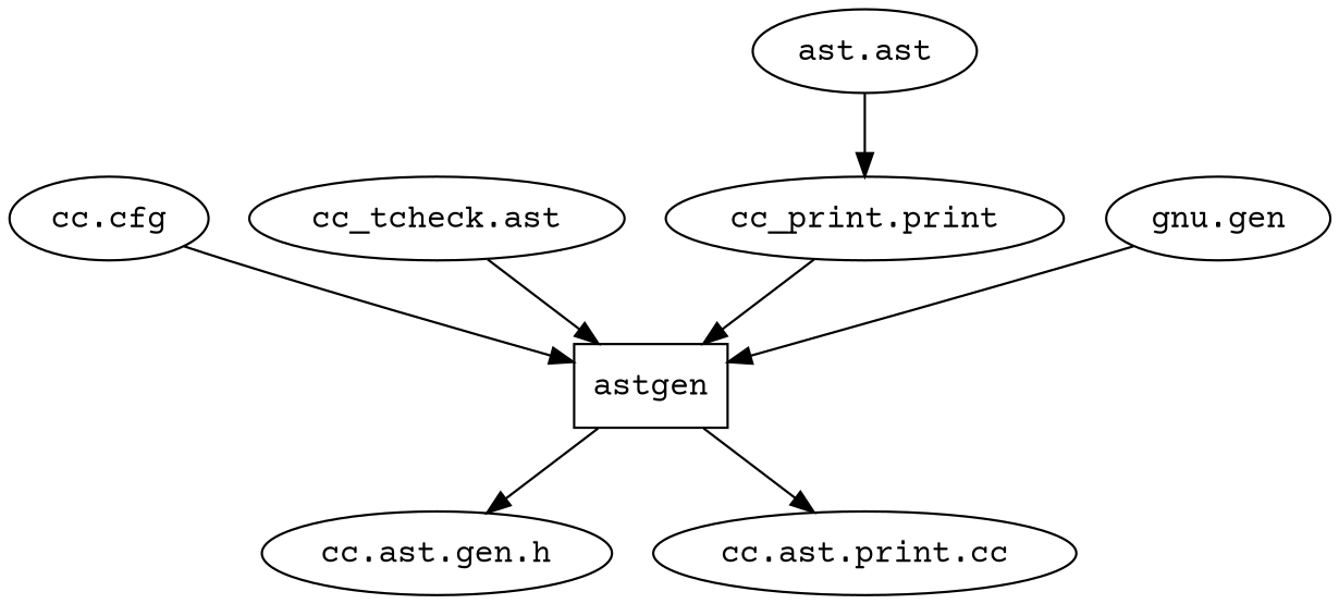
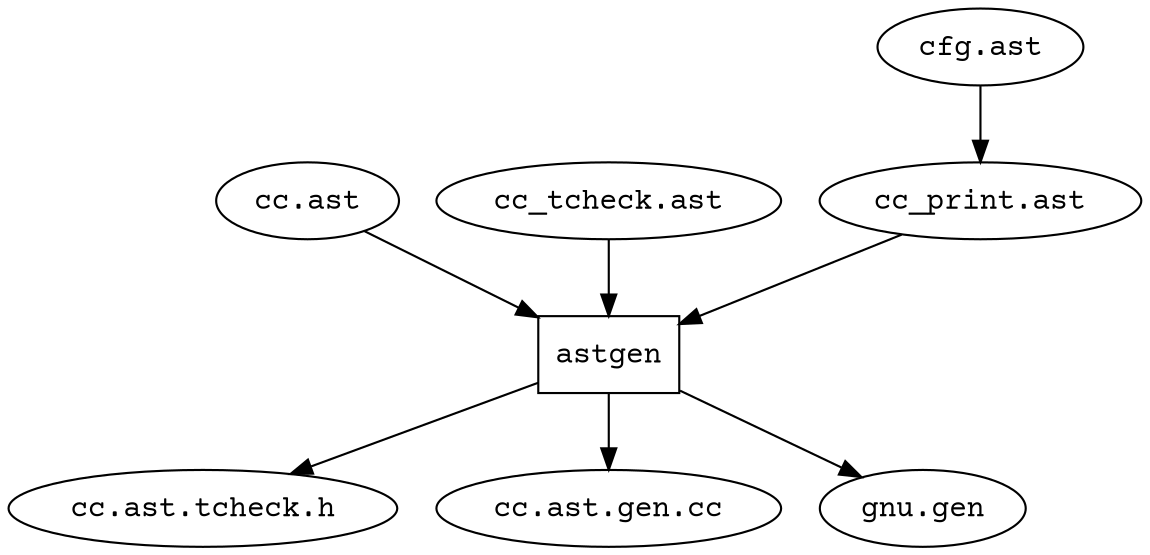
  digraph {
    fontname="Courier Prime"
    node [fontname="Courier Prime"]
    edge [fontname="Courier Prime"]
    astgen [shape=rectangle]
-   "cc.ast.gen.h"
-   "cc.ast.gen.cc" [label="cc.ast.print.cc"]
-   "cc.ast" [label="cc.cfg"]
+   "cc.ast.gen.h" [label="cc.ast.tcheck.h"]
+   "cc.ast.gen.cc"
+   "cc.ast"
    "cc_tcheck.ast"
-   "cc_print.ast" [label="cc_print.print"]
+   "cc_print.ast"
    n7 [label="gnu.gen"]
-   "cfg.ast" [label="ast.ast"]
+   "cfg.ast"
    astgen -> "cc.ast.gen.h"
    astgen -> "cc.ast.gen.cc"
    "cc.ast" -> astgen
    "cc_tcheck.ast" -> astgen
    "cc_print.ast" -> astgen
-   n7 -> astgen
+   astgen -> n7
    "cfg.ast" -> "cc_print.ast"
  }
